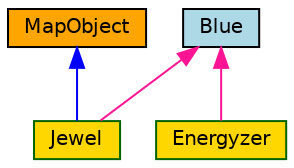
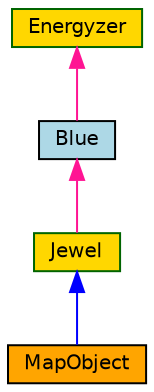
  digraph {
    node [color=black fillcolor=gold fontname=Helvetica fontsize=10 shape=record style=filled]
    edge [color=deeppink dir=back fontname=Helvetica fontsize=10 labelfontname=Helvetica labelfontsize=10 style=solid]
    n1 [fillcolor=lightblue fontcolor=black height=0.2 label=Blue width=0.4]
    n2 [color=darkgreen height=0.2 label=Jewel width=0.4]
    n3 [fillcolor=orange height=0.2 label=MapObject width=0.4]
    n4 [color=darkgreen height=0.2 label=Energyzer width=0.4]
    n1 -> n2
-   n3 -> n2 [color=blue]
-   n1 -> n4
+   n2 -> n3 [color=blue]
+   n4 -> n1
  }
